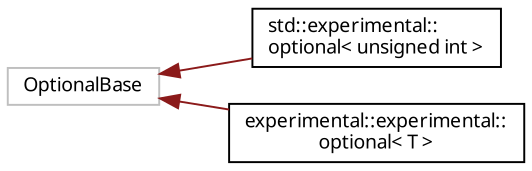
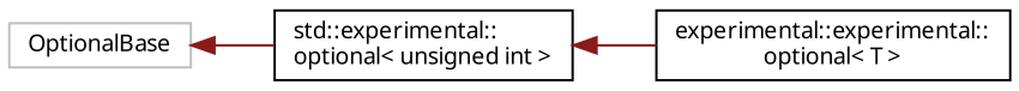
  digraph {
    fontname="Noto Sans"
    rankdir=LR
    node [color=black fillcolor=white fontname="Noto Sans" fontsize=10 shape=record style=filled]
    edge [color=firebrick4 dir=back fontname="Noto Sans" fontsize=10 labelfontname=Helvetica labelfontsize=10 style=solid]
    n1 [color=grey75 height=0.2 label=OptionalBase width=0.4]
    n2 [height=0.2 label="std::experimental::\loptional\< unsigned int \>" width=0.4]
    n3 [height=0.2 label="experimental::experimental::\loptional\< T \>" width=0.4]
    n1 -> n2
-   n1 -> n3
+   n2 -> n3
  }
